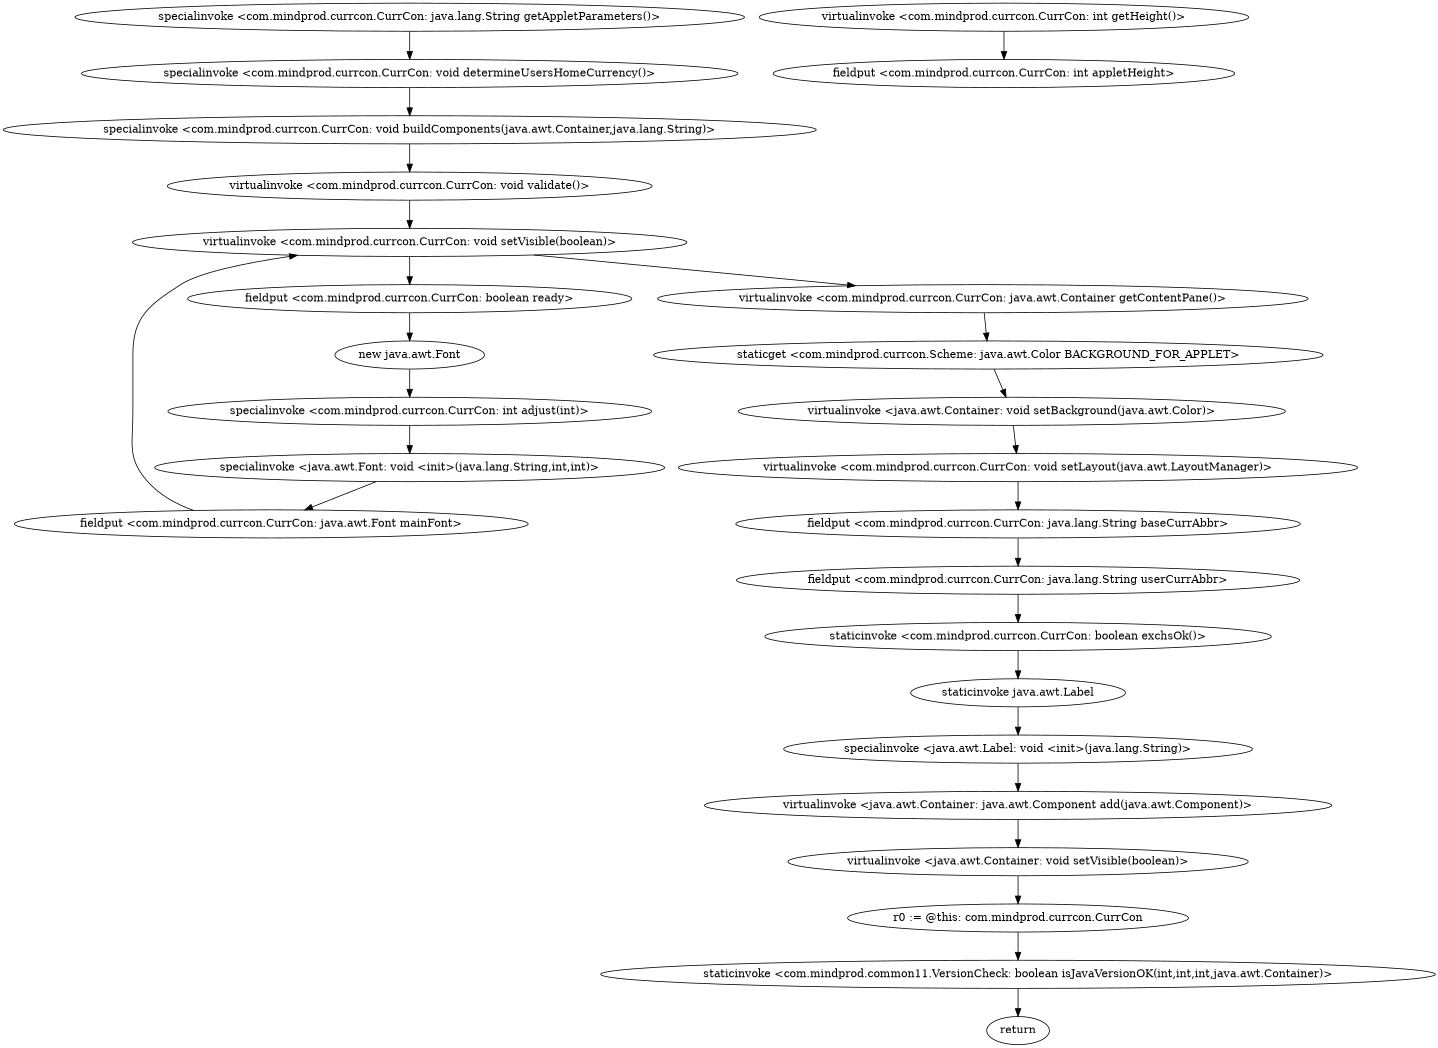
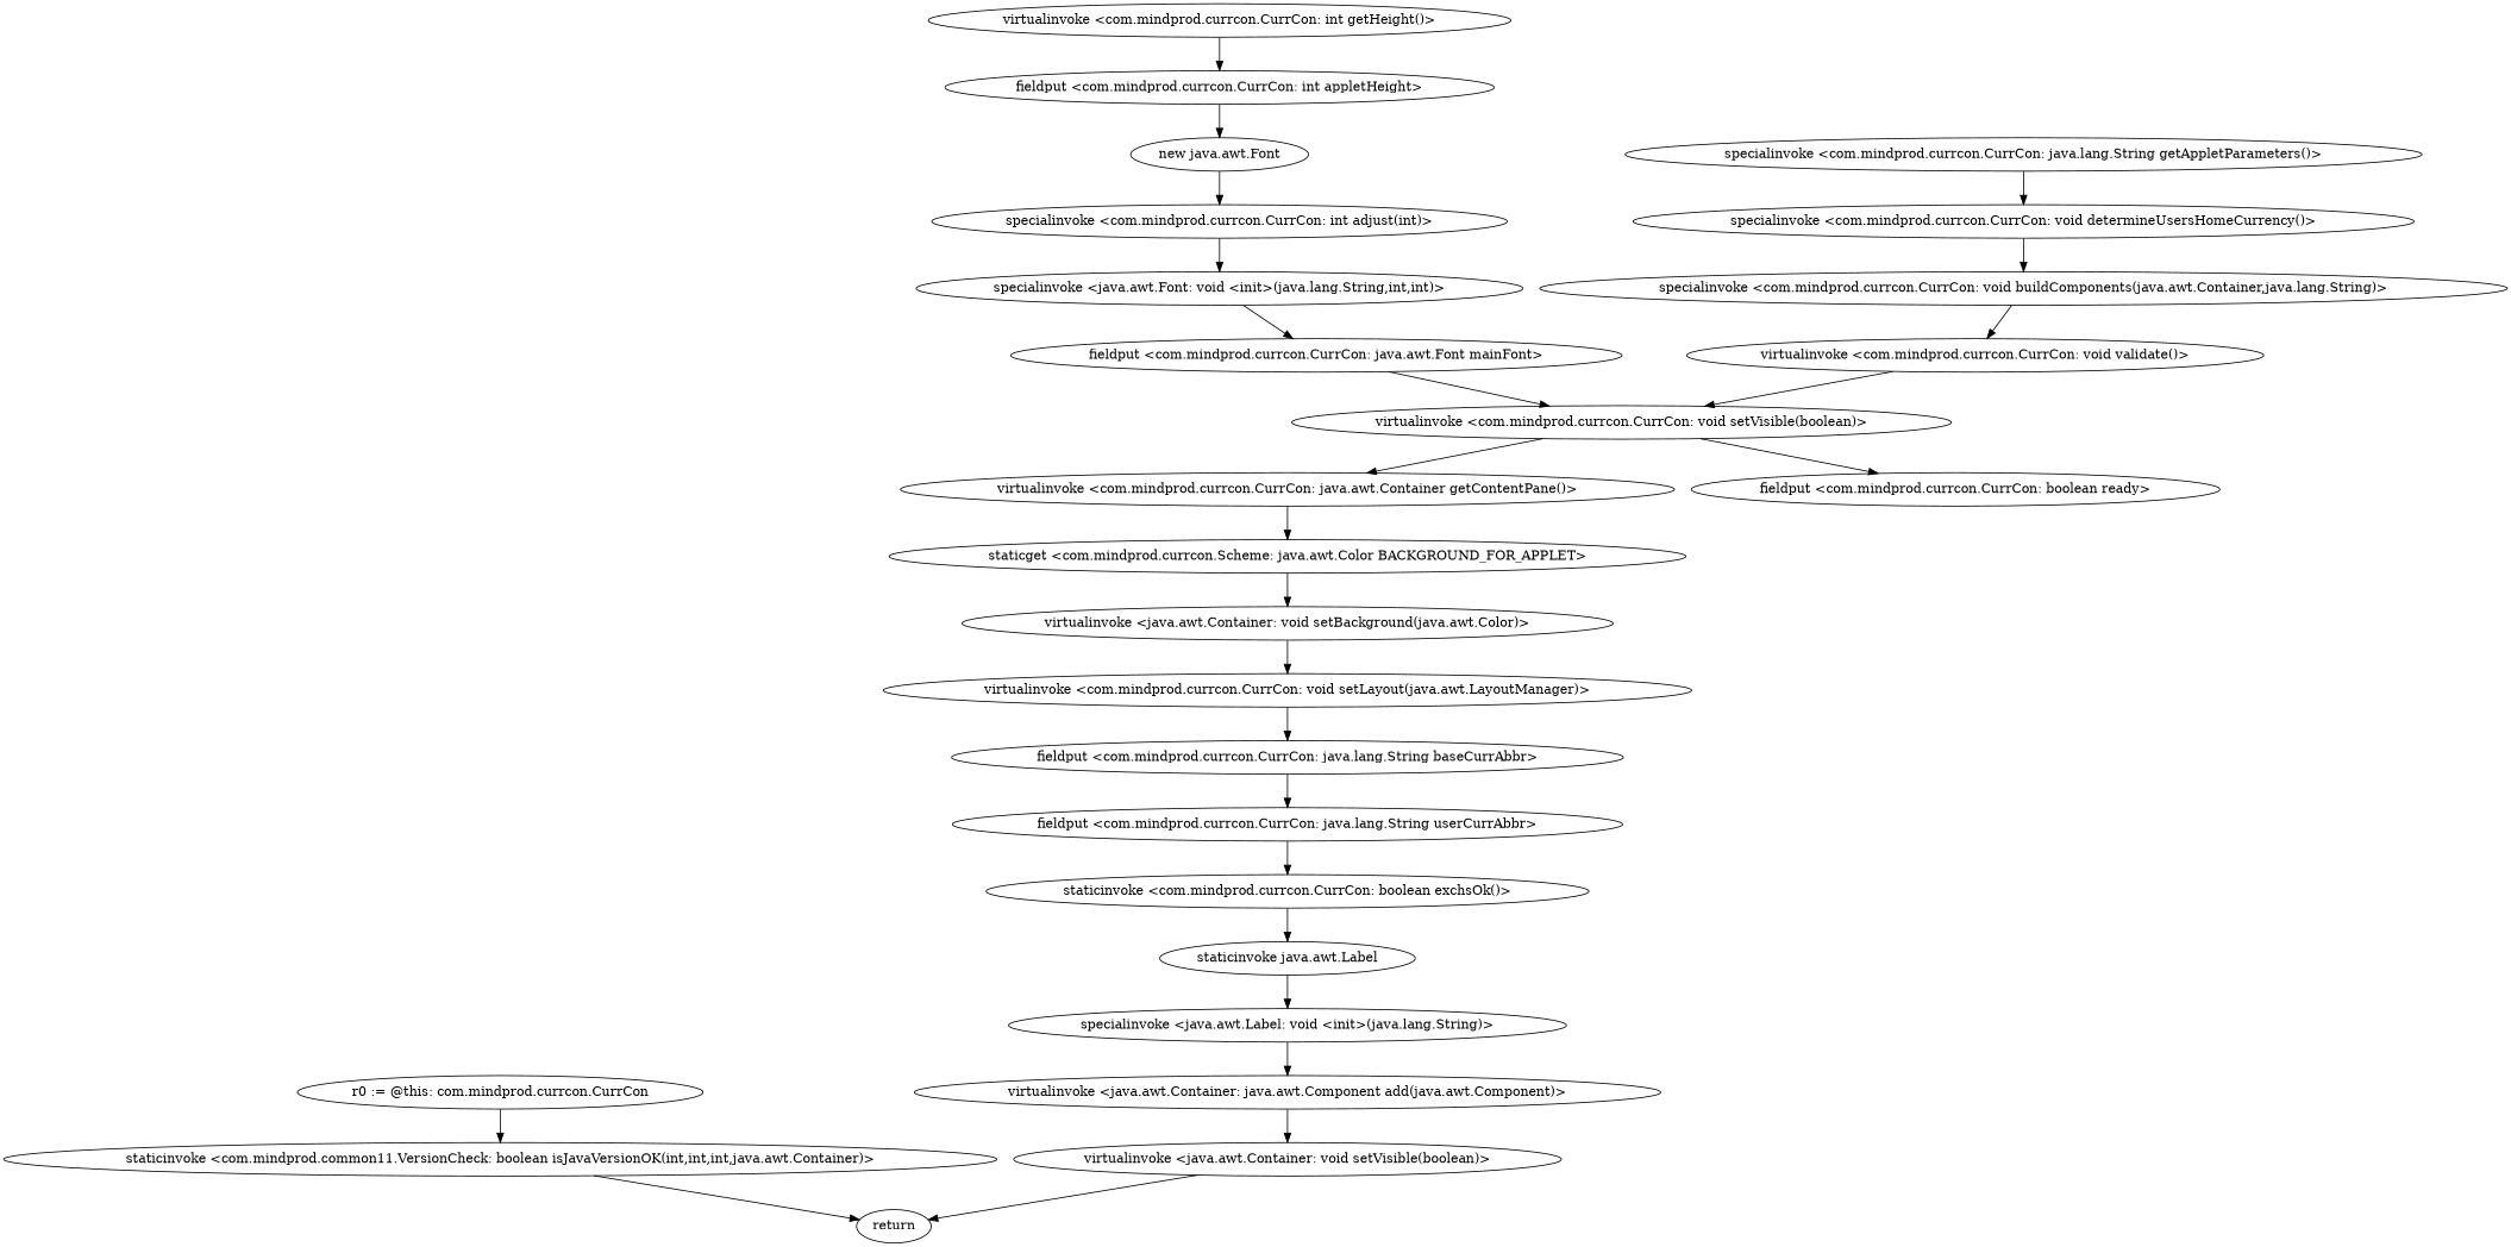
  digraph {
    "r0 := @this: com.mindprod.currcon.CurrCon"
    "staticinvoke <com.mindprod.common11.VersionCheck: boolean isJavaVersionOK(int,int,int,java.awt.Container)>"
    return
    "virtualinvoke <com.mindprod.currcon.CurrCon: int getHeight()>"
    "fieldput <com.mindprod.currcon.CurrCon: int appletHeight>"
    "new java.awt.Font"
    "specialinvoke <com.mindprod.currcon.CurrCon: int adjust(int)>"
    "specialinvoke <java.awt.Font: void <init>(java.lang.String,int,int)>"
    "fieldput <com.mindprod.currcon.CurrCon: java.awt.Font mainFont>"
    "virtualinvoke <com.mindprod.currcon.CurrCon: void setVisible(boolean)>"
    "virtualinvoke <com.mindprod.currcon.CurrCon: java.awt.Container getContentPane()>"
    "fieldput <com.mindprod.currcon.CurrCon: boolean ready>"
    "staticget <com.mindprod.currcon.Scheme: java.awt.Color BACKGROUND_FOR_APPLET>"
    "virtualinvoke <java.awt.Container: void setBackground(java.awt.Color)>"
    "virtualinvoke <com.mindprod.currcon.CurrCon: void setLayout(java.awt.LayoutManager)>"
    "fieldput <com.mindprod.currcon.CurrCon: java.lang.String baseCurrAbbr>"
    "fieldput <com.mindprod.currcon.CurrCon: java.lang.String userCurrAbbr>"
    "staticinvoke <com.mindprod.currcon.CurrCon: boolean exchsOk()>"
    n19 [label="staticinvoke java.awt.Label"]
    "specialinvoke <java.awt.Label: void <init>(java.lang.String)>"
    "virtualinvoke <java.awt.Container: java.awt.Component add(java.awt.Component)>"
    "virtualinvoke <java.awt.Container: void setVisible(boolean)>"
    "specialinvoke <com.mindprod.currcon.CurrCon: java.lang.String getAppletParameters()>"
    "specialinvoke <com.mindprod.currcon.CurrCon: void determineUsersHomeCurrency()>"
    "specialinvoke <com.mindprod.currcon.CurrCon: void buildComponents(java.awt.Container,java.lang.String)>"
    "virtualinvoke <com.mindprod.currcon.CurrCon: void validate()>"
    "r0 := @this: com.mindprod.currcon.CurrCon" -> "staticinvoke <com.mindprod.common11.VersionCheck: boolean isJavaVersionOK(int,int,int,java.awt.Container)>"
    "staticinvoke <com.mindprod.common11.VersionCheck: boolean isJavaVersionOK(int,int,int,java.awt.Container)>" -> return
    "virtualinvoke <com.mindprod.currcon.CurrCon: int getHeight()>" -> "fieldput <com.mindprod.currcon.CurrCon: int appletHeight>"
-   "fieldput <com.mindprod.currcon.CurrCon: boolean ready>" -> "new java.awt.Font"
+   "fieldput <com.mindprod.currcon.CurrCon: int appletHeight>" -> "new java.awt.Font"
    "new java.awt.Font" -> "specialinvoke <com.mindprod.currcon.CurrCon: int adjust(int)>"
    "specialinvoke <com.mindprod.currcon.CurrCon: int adjust(int)>" -> "specialinvoke <java.awt.Font: void <init>(java.lang.String,int,int)>"
    "specialinvoke <java.awt.Font: void <init>(java.lang.String,int,int)>" -> "fieldput <com.mindprod.currcon.CurrCon: java.awt.Font mainFont>"
    "fieldput <com.mindprod.currcon.CurrCon: java.awt.Font mainFont>" -> "virtualinvoke <com.mindprod.currcon.CurrCon: void setVisible(boolean)>"
    "virtualinvoke <com.mindprod.currcon.CurrCon: void setVisible(boolean)>" -> "virtualinvoke <com.mindprod.currcon.CurrCon: java.awt.Container getContentPane()>"
    "virtualinvoke <com.mindprod.currcon.CurrCon: void setVisible(boolean)>" -> "fieldput <com.mindprod.currcon.CurrCon: boolean ready>"
    "virtualinvoke <com.mindprod.currcon.CurrCon: java.awt.Container getContentPane()>" -> "staticget <com.mindprod.currcon.Scheme: java.awt.Color BACKGROUND_FOR_APPLET>"
    "staticget <com.mindprod.currcon.Scheme: java.awt.Color BACKGROUND_FOR_APPLET>" -> "virtualinvoke <java.awt.Container: void setBackground(java.awt.Color)>"
    "virtualinvoke <java.awt.Container: void setBackground(java.awt.Color)>" -> "virtualinvoke <com.mindprod.currcon.CurrCon: void setLayout(java.awt.LayoutManager)>"
    "virtualinvoke <com.mindprod.currcon.CurrCon: void setLayout(java.awt.LayoutManager)>" -> "fieldput <com.mindprod.currcon.CurrCon: java.lang.String baseCurrAbbr>"
    "fieldput <com.mindprod.currcon.CurrCon: java.lang.String baseCurrAbbr>" -> "fieldput <com.mindprod.currcon.CurrCon: java.lang.String userCurrAbbr>"
    "fieldput <com.mindprod.currcon.CurrCon: java.lang.String userCurrAbbr>" -> "staticinvoke <com.mindprod.currcon.CurrCon: boolean exchsOk()>"
    "staticinvoke <com.mindprod.currcon.CurrCon: boolean exchsOk()>" -> n19
    n19 -> "specialinvoke <java.awt.Label: void <init>(java.lang.String)>"
    "specialinvoke <java.awt.Label: void <init>(java.lang.String)>" -> "virtualinvoke <java.awt.Container: java.awt.Component add(java.awt.Component)>"
    "virtualinvoke <java.awt.Container: java.awt.Component add(java.awt.Component)>" -> "virtualinvoke <java.awt.Container: void setVisible(boolean)>"
-   "virtualinvoke <java.awt.Container: void setVisible(boolean)>" -> "r0 := @this: com.mindprod.currcon.CurrCon"
+   "virtualinvoke <java.awt.Container: void setVisible(boolean)>" -> return
    "specialinvoke <com.mindprod.currcon.CurrCon: java.lang.String getAppletParameters()>" -> "specialinvoke <com.mindprod.currcon.CurrCon: void determineUsersHomeCurrency()>"
    "specialinvoke <com.mindprod.currcon.CurrCon: void determineUsersHomeCurrency()>" -> "specialinvoke <com.mindprod.currcon.CurrCon: void buildComponents(java.awt.Container,java.lang.String)>"
    "specialinvoke <com.mindprod.currcon.CurrCon: void buildComponents(java.awt.Container,java.lang.String)>" -> "virtualinvoke <com.mindprod.currcon.CurrCon: void validate()>"
    "virtualinvoke <com.mindprod.currcon.CurrCon: void validate()>" -> "virtualinvoke <com.mindprod.currcon.CurrCon: void setVisible(boolean)>"
  }
